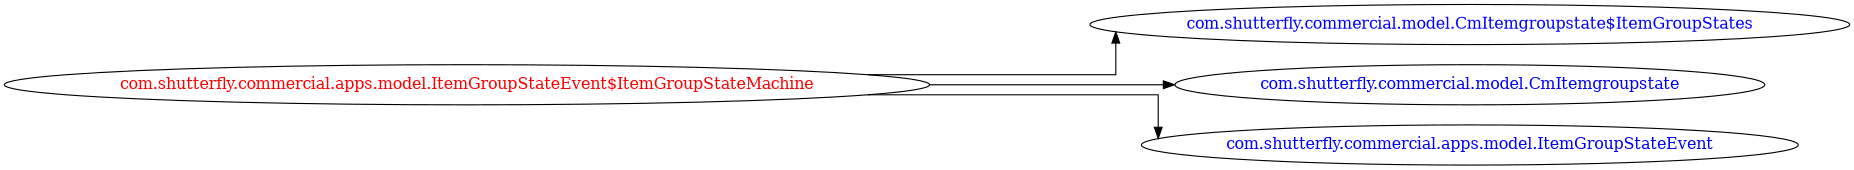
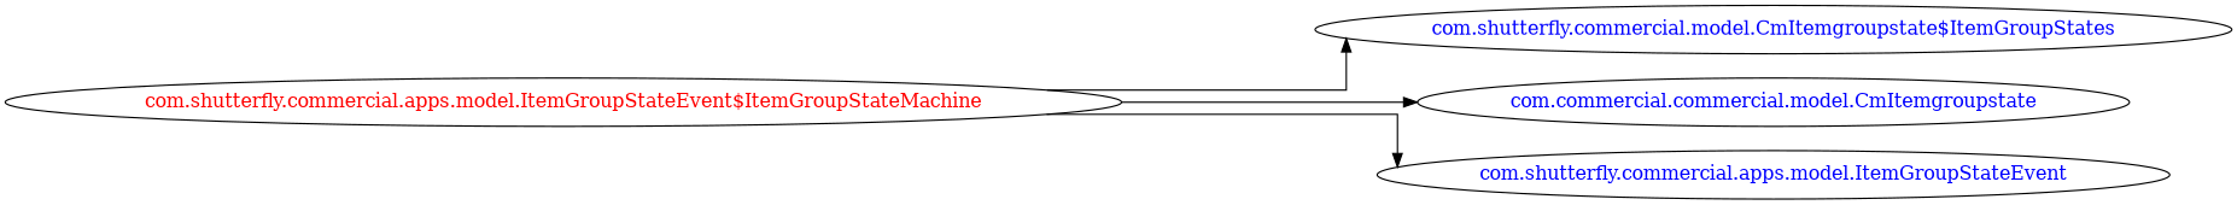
  digraph {
    concentrate=true
    rankdir=LR
    ranksep=2.0
    splines=ortho
    node [fontcolor=blue]
    "com.shutterfly.commercial.apps.model.ItemGroupStateEvent$ItemGroupStateMachine" [fontcolor=red]
    "com.shutterfly.commercial.model.CmItemgroupstate$ItemGroupStates"
-   "com.shutterfly.commercial.model.CmItemgroupstate"
+   "com.shutterfly.commercial.model.CmItemgroupstate" [label="com.commercial.commercial.model.CmItemgroupstate"]
    "com.shutterfly.commercial.apps.model.ItemGroupStateEvent"
    "com.shutterfly.commercial.apps.model.ItemGroupStateEvent$ItemGroupStateMachine" -> "com.shutterfly.commercial.model.CmItemgroupstate$ItemGroupStates"
    "com.shutterfly.commercial.apps.model.ItemGroupStateEvent$ItemGroupStateMachine" -> "com.shutterfly.commercial.model.CmItemgroupstate"
    "com.shutterfly.commercial.apps.model.ItemGroupStateEvent$ItemGroupStateMachine" -> "com.shutterfly.commercial.apps.model.ItemGroupStateEvent"
  }
